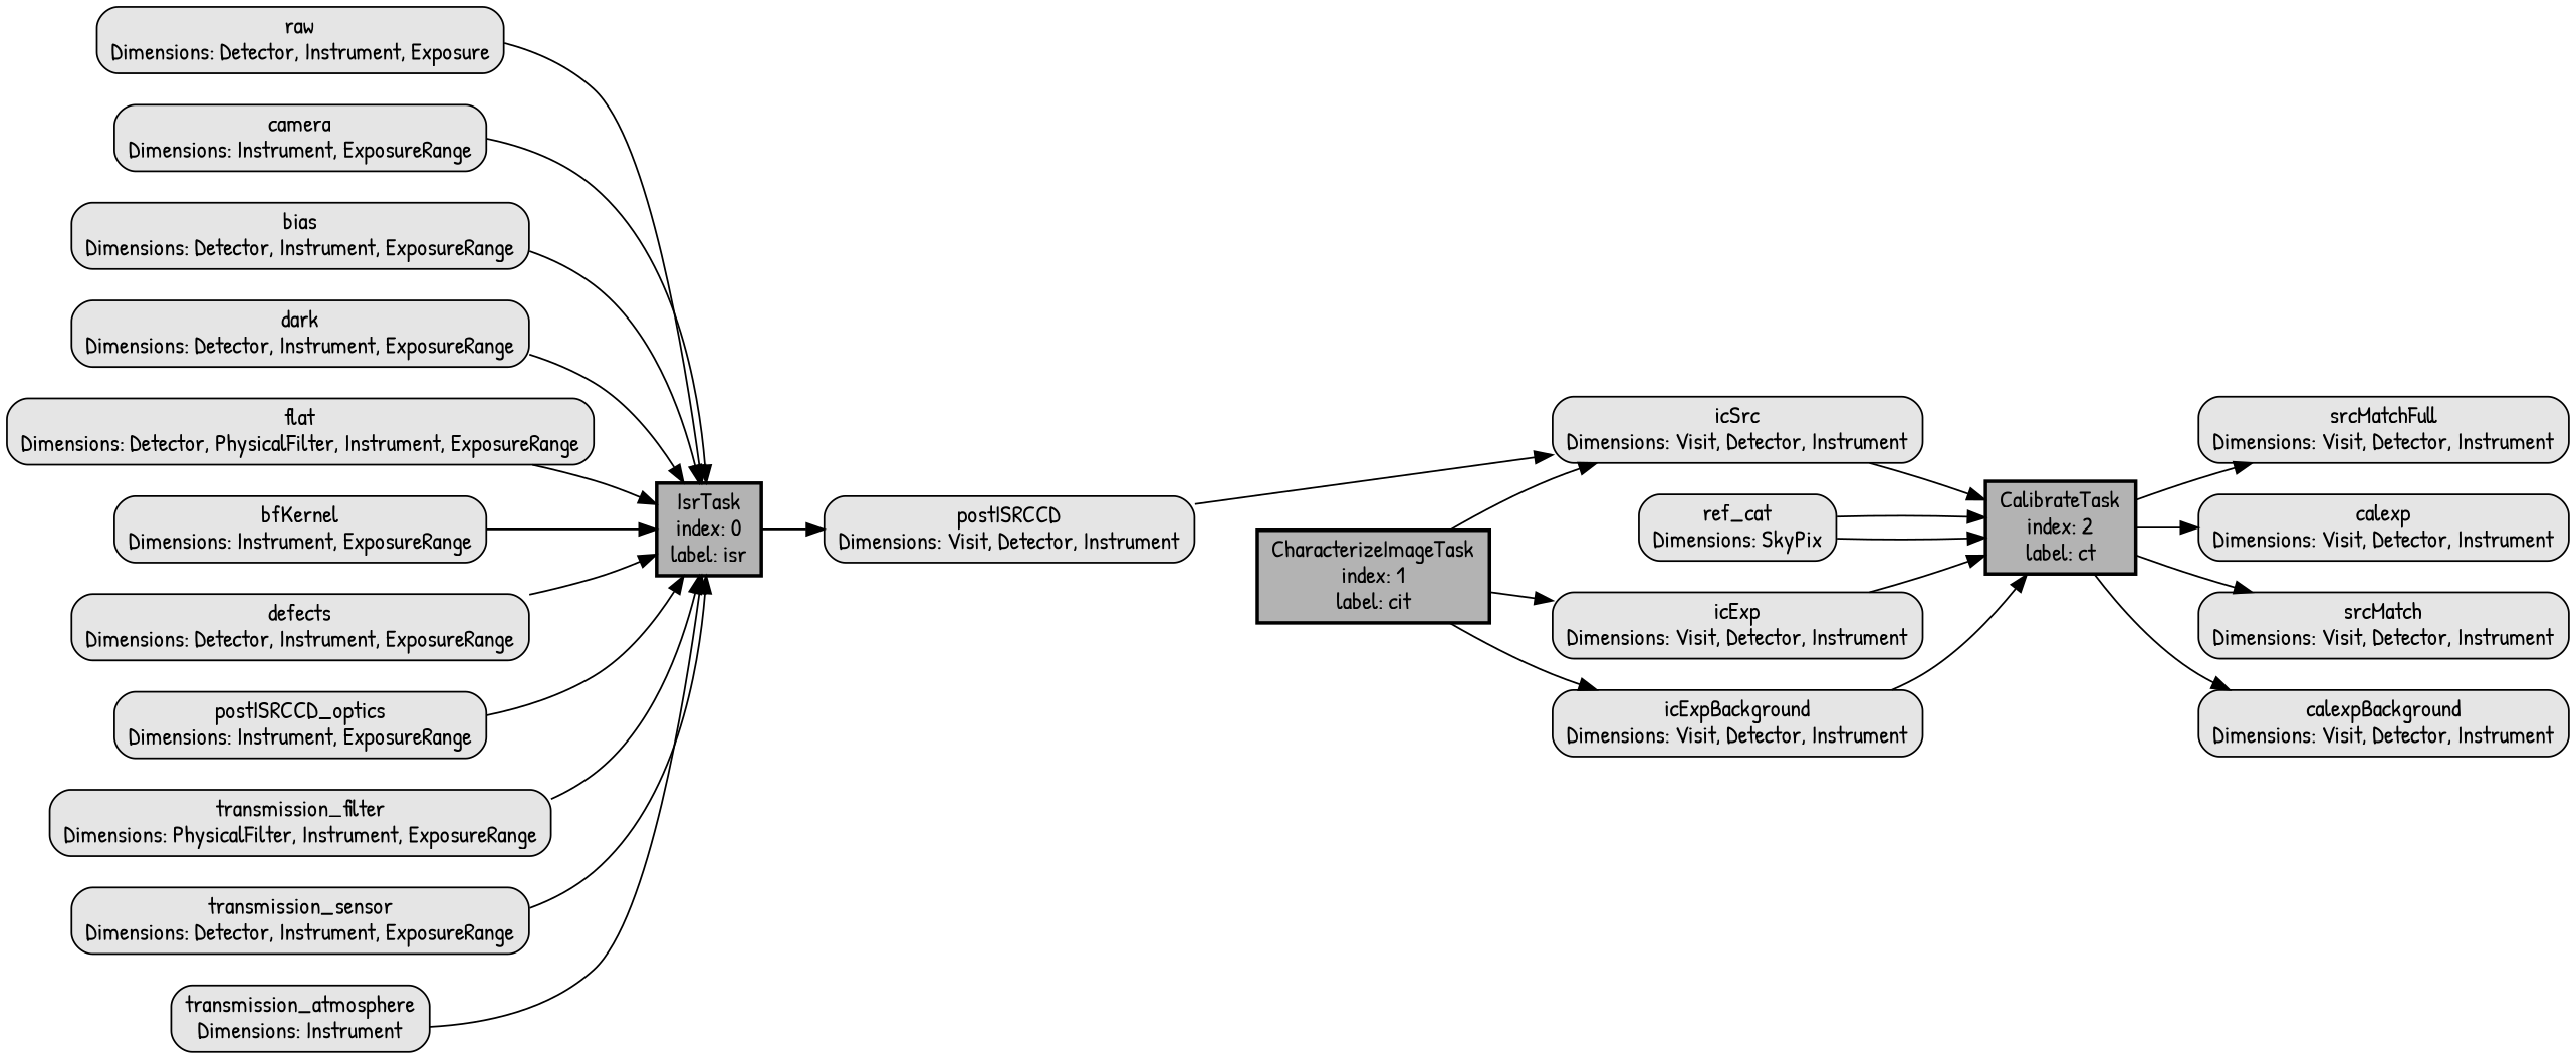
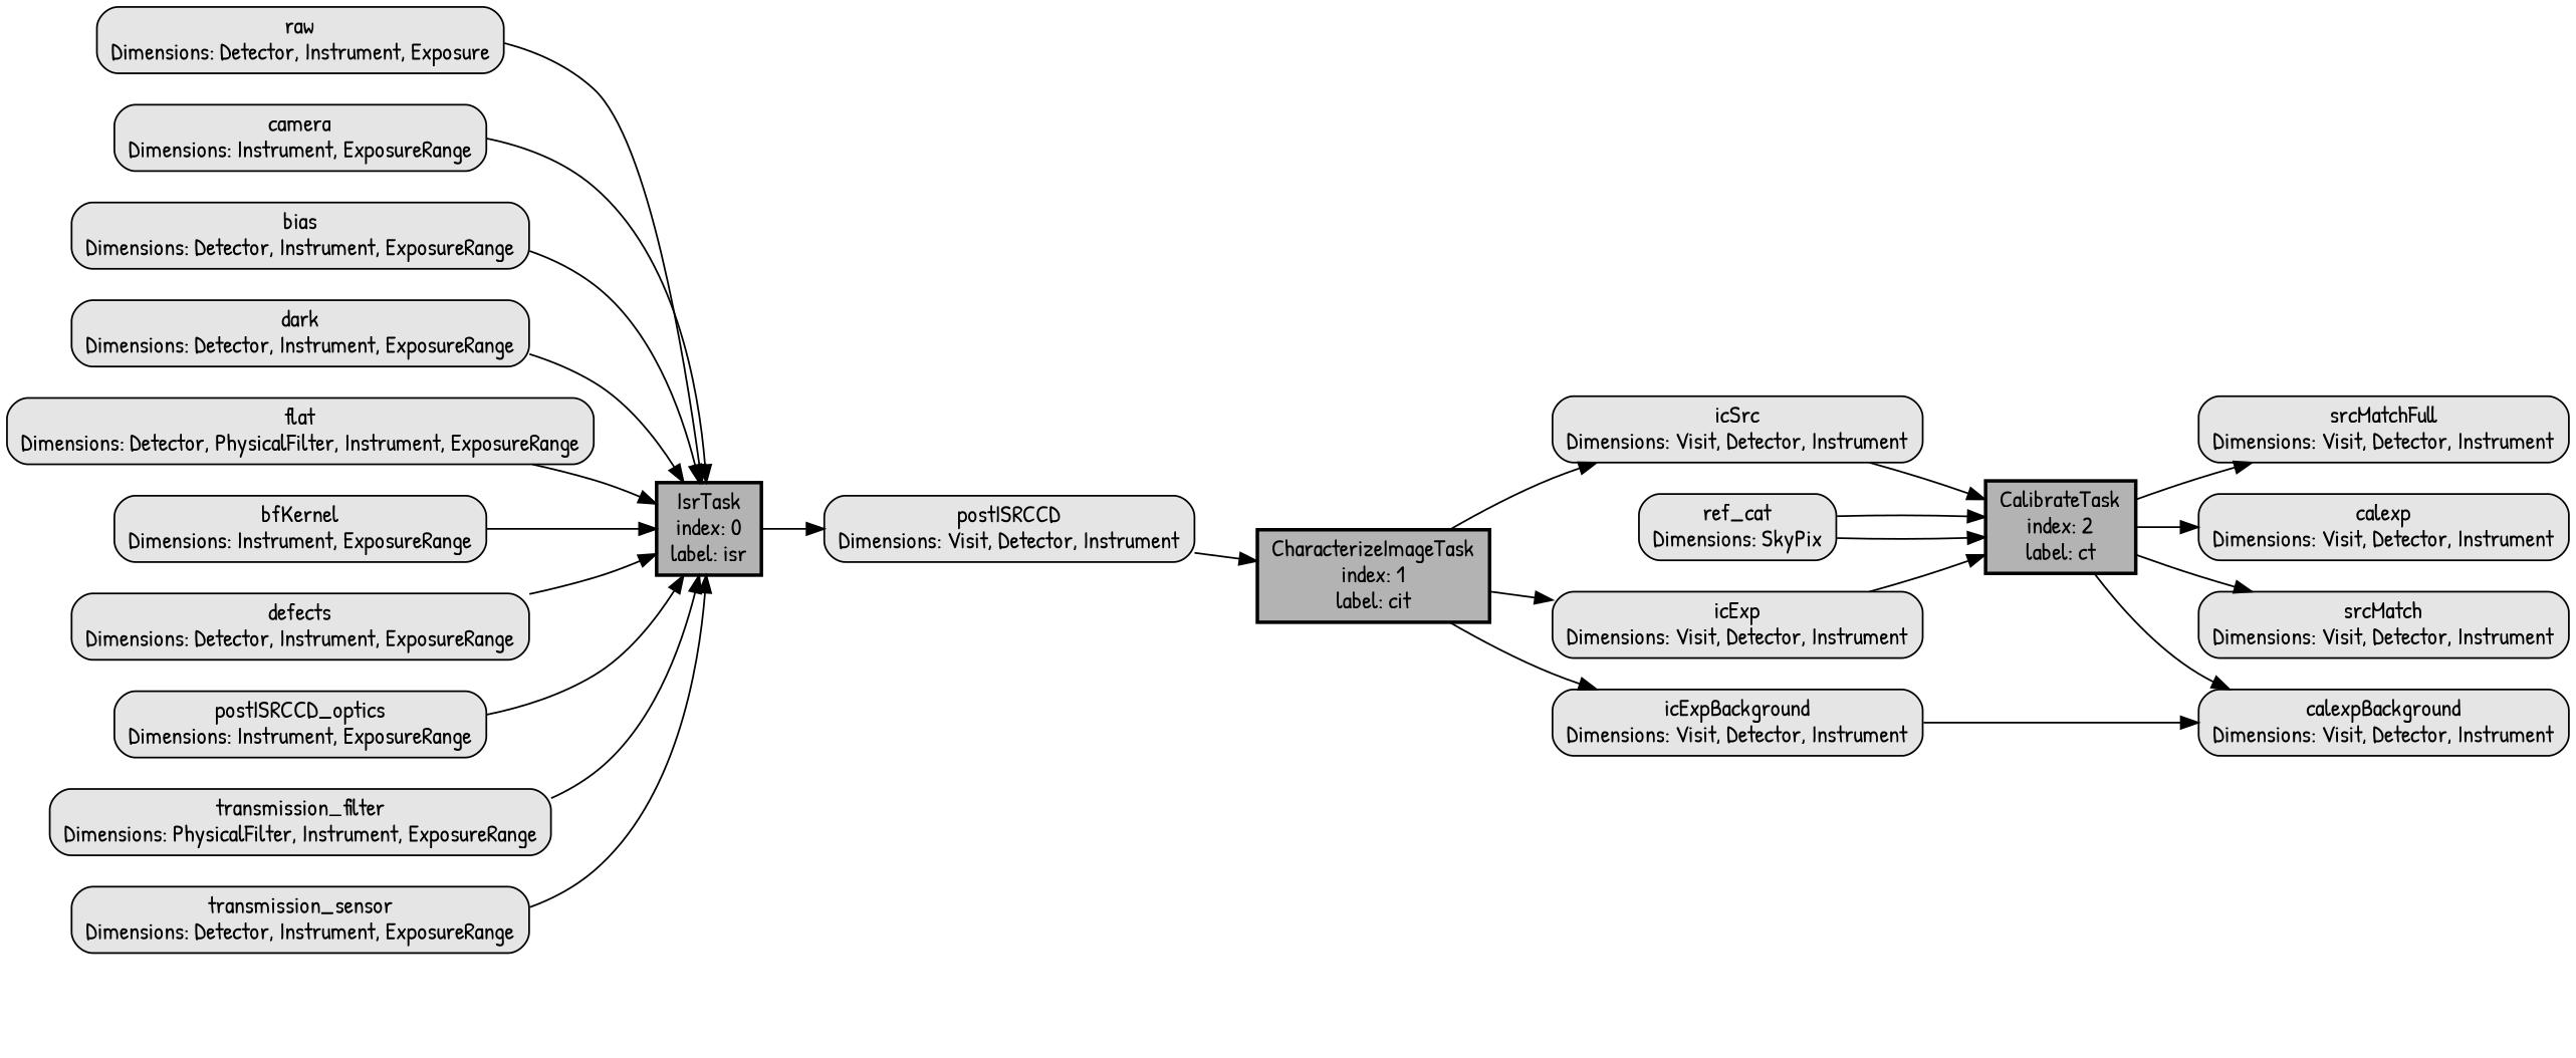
  digraph {
    fontname="Patrick Hand"
    rankdir=LR
    node [fillcolor=gray90 fontname="Patrick Hand" shape=box style="rounded,filled"]
    edge [fontname="Patrick Hand"]
    n1 [fillcolor=gray70 label="IsrTask\nindex: 0\nlabel: isr" style="filled,bold"]
    n2 [label="postISRCCD\nDimensions: Visit, Detector, Instrument"]
    n3 [fillcolor=gray70 label="CharacterizeImageTask\nindex: 1\nlabel: cit" style="filled,bold"]
    n4 [label="raw\nDimensions: Detector, Instrument, Exposure"]
    n5 [label="camera\nDimensions: Instrument, ExposureRange"]
    n6 [label="bias\nDimensions: Detector, Instrument, ExposureRange"]
    n7 [label="dark\nDimensions: Detector, Instrument, ExposureRange"]
    n8 [label="flat\nDimensions: Detector, PhysicalFilter, Instrument, ExposureRange"]
    n9 [label="bfKernel\nDimensions: Instrument, ExposureRange"]
    n10 [label="defects\nDimensions: Detector, Instrument, ExposureRange"]
    n11 [label="postISRCCD_optics\nDimensions: Instrument, ExposureRange"]
    n12 [label="transmission_filter\nDimensions: PhysicalFilter, Instrument, ExposureRange"]
    n13 [label="transmission_sensor\nDimensions: Detector, Instrument, ExposureRange"]
-   n14 [label="transmission_atmosphere\nDimensions: Instrument"]
    n15 [label="icExp\nDimensions: Visit, Detector, Instrument"]
    n16 [label="icSrc\nDimensions: Visit, Detector, Instrument"]
    n17 [label="icExpBackground\nDimensions: Visit, Detector, Instrument"]
    n18 [fillcolor=gray70 label="CalibrateTask\nindex: 2\nlabel: ct" style="filled,bold"]
    n19 [label="calexp\nDimensions: Visit, Detector, Instrument"]
    n20 [label="calexpBackground\nDimensions: Visit, Detector, Instrument"]
    n21 [label="srcMatch\nDimensions: Visit, Detector, Instrument"]
    n22 [label="srcMatchFull\nDimensions: Visit, Detector, Instrument"]
    n23 [label="ref_cat\nDimensions: SkyPix"]
    n1 -> n2
-   n2 -> n16
+   n2 -> n3
    n3 -> n15
    n3 -> n16
    n3 -> n17
    n4 -> n1
    n5 -> n1
    n6 -> n1
    n7 -> n1
    n8 -> n1
    n9 -> n1
    n10 -> n1
    n11 -> n1
    n12 -> n1
    n13 -> n1
-   n14 -> n1
    n15 -> n18
    n16 -> n18
-   n17 -> n18
+   n17 -> n20
    n18 -> n19
    n18 -> n20
    n18 -> n21
    n18 -> n22
    n23 -> n18
    n23 -> n18
  }
